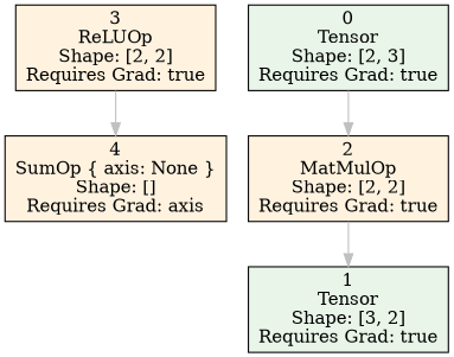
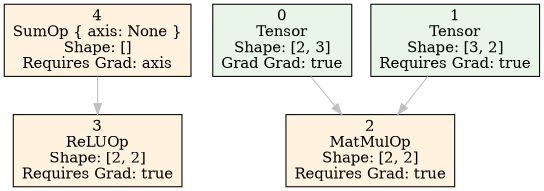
  digraph {
    rankdir=TB
    node [fillcolor="#FFF3E0" shape=box style=filled]
    edge [color=gray]
    n1 [label="4\nSumOp { axis: None }\nShape: []\nRequires Grad: axis"]
    n2 [label="3\nReLUOp\nShape: [2, 2]\nRequires Grad: true"]
    n3 [label="2\nMatMulOp\nShape: [2, 2]\nRequires Grad: true"]
-   n4 [fillcolor="#E8F5E8" label="0\nTensor\nShape: [2, 3]\nRequires Grad: true"]
+   n4 [fillcolor="#E8F5E8" label="0\nTensor\nShape: [2, 3]\nGrad Grad: true"]
    n5 [fillcolor="#E8F5E8" label="1\nTensor\nShape: [3, 2]\nRequires Grad: true"]
-   n2 -> n1
+   n1 -> n2
    n4 -> n3
-   n3 -> n5
+   n5 -> n3
  }
